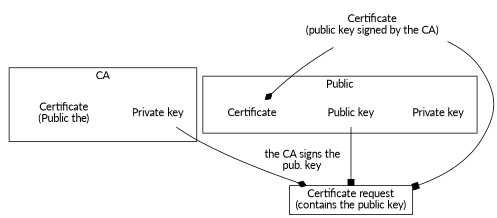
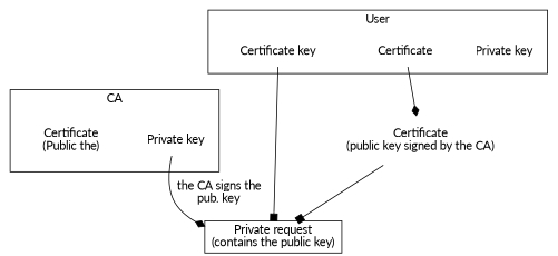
  digraph {
    fontname=Lato
    labelfloat=true
    splines=true
    node [color=white fontname=Lato shape=octagon]
    edge [arrowhead=diamond fontname=Lato]
    n1 [label="Private key" shape=box]
    n2 [label="Certificate\n(Public the)"]
    n3 [label="Private key" shape=box]
-   n4 [label="Public key"]
+   n4 [label="Certificate key"]
    n5 [label=Certificate]
-   n6 [label="Certificate request\n(contains the public key)" shape=box color=""]
+   n6 [label="Private request\n(contains the public key)" shape=box color=""]
    n7 [label="Certificate\n(public key signed by the CA)"]
    subgraph cluster_1 {
      label=CA
      n1
      n2
    }
    subgraph cluster_2 {
-     label=Public
+     label=User
      n3
      n4
      n5
    }
    n1 -> n6 [label="the CA signs the\npub. key"]
    n4 -> n6 [arrowhead=box]
-   n7 -> n5
+   n5 -> n7
    n7 -> n6 [arrowhead=box]
  }
